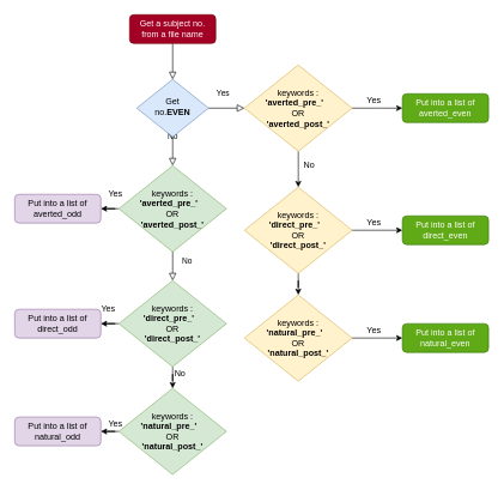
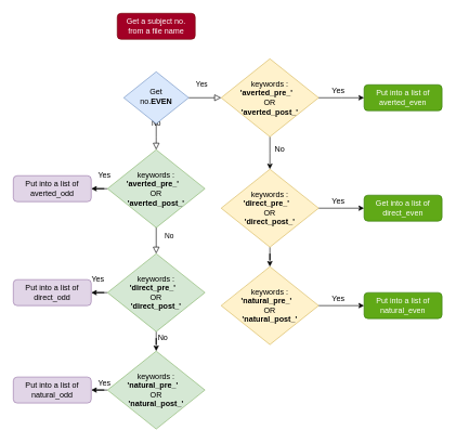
  <mxCell id="0" />
  <mxCell id="1" parent="0" />
- <mxCell id="2" value="" style="rounded=0;html=1;jettySize=auto;orthogonalLoop=1;fontSize=11;endArrow=block;endFill=0;endSize=8;strokeWidth=1;shadow=0;labelBackgroundColor=none;edgeStyle=orthogonalEdgeStyle;" parent="1" source="3" target="6" edge="1"><mxGeometry relative="1" as="geometry" /></mxCell>
  <mxCell id="3" value="Get a subject no. from a file name" style="rounded=1;whiteSpace=wrap;html=1;fontSize=12;glass=0;strokeWidth=1;shadow=0;fillColor=#a20025;strokeColor=#6F0000;fontColor=#ffffff;" parent="1" vertex="1"><mxGeometry x="180" y="20" width="120" height="40" as="geometry" /></mxCell>
  <mxCell id="4" value="No" style="rounded=0;html=1;jettySize=auto;orthogonalLoop=1;fontSize=11;endArrow=block;endFill=0;endSize=8;strokeWidth=1;shadow=0;labelBackgroundColor=none;edgeStyle=orthogonalEdgeStyle;" parent="1" source="6" edge="1"><mxGeometry y="20" relative="1" as="geometry"><mxPoint as="offset" /><mxPoint x="240" y="230" as="targetPoint" /></mxGeometry></mxCell>
  <mxCell id="5" value="Yes" style="edgeStyle=orthogonalEdgeStyle;rounded=0;html=1;jettySize=auto;orthogonalLoop=1;fontSize=11;endArrow=block;endFill=0;endSize=8;strokeWidth=1;shadow=0;labelBackgroundColor=none;" parent="1" source="6" target="9" edge="1"><mxGeometry x="-0.2" y="20" relative="1" as="geometry"><mxPoint as="offset" /><mxPoint x="340" y="150" as="targetPoint" /></mxGeometry></mxCell>
  <mxCell id="6" value="Get&lt;br&gt;no.&lt;b&gt;EVEN&lt;/b&gt;" style="rhombus;whiteSpace=wrap;html=1;shadow=0;fontFamily=Helvetica;fontSize=12;align=center;strokeWidth=1;spacing=6;spacingTop=-4;fillColor=#dae8fc;strokeColor=#6c8ebf;" parent="1" vertex="1"><mxGeometry x="190" y="110" width="100" height="80" as="geometry" /></mxCell>
  <mxCell id="7" value="No" style="rounded=0;html=1;jettySize=auto;orthogonalLoop=1;fontSize=11;endArrow=block;endFill=0;endSize=8;strokeWidth=1;shadow=0;labelBackgroundColor=none;edgeStyle=orthogonalEdgeStyle;" parent="1" edge="1"><mxGeometry x="0.333" y="20" relative="1" as="geometry"><mxPoint as="offset" /><mxPoint x="240" y="310" as="sourcePoint" /><mxPoint x="240" y="390" as="targetPoint" /></mxGeometry></mxCell>
  <mxCell id="8" value="" style="edgeStyle=orthogonalEdgeStyle;rounded=0;orthogonalLoop=1;jettySize=auto;html=1;" edge="1" parent="1" source="9"><mxGeometry relative="1" as="geometry"><mxPoint x="415" y="260" as="targetPoint" /></mxGeometry></mxCell>
  <mxCell id="9" value="&lt;span style=&quot;font-family: &amp;#34;helvetica&amp;#34;&quot;&gt;keywords :&lt;/span&gt;&lt;br style=&quot;font-family: &amp;#34;helvetica&amp;#34;&quot;&gt;&lt;span style=&quot;font-family: &amp;#34;helvetica&amp;#34;&quot;&gt;&lt;b&gt;'averted_pre_'&amp;nbsp; &amp;nbsp;&lt;br&gt;&lt;/b&gt;OR&lt;br&gt;&lt;b&gt;'averted_post_'&lt;/b&gt;&lt;/span&gt;" style="rhombus;whiteSpace=wrap;html=1;fillColor=#fff2cc;strokeColor=#d6b656;" vertex="1" parent="1"><mxGeometry x="340" y="90" width="150" height="120" as="geometry" /></mxCell>
  <mxCell id="10" value="Put into a list of averted_even" style="rounded=1;whiteSpace=wrap;html=1;fontSize=12;glass=0;strokeWidth=1;shadow=0;fillColor=#60a917;strokeColor=#2D7600;fontColor=#ffffff;" vertex="1" parent="1"><mxGeometry x="560" y="130" width="120" height="40" as="geometry" /></mxCell>
  <mxCell id="11" value="" style="edgeStyle=orthogonalEdgeStyle;rounded=0;orthogonalLoop=1;jettySize=auto;html=1;" edge="1" parent="1" source="9"><mxGeometry relative="1" as="geometry"><mxPoint x="560" y="150" as="targetPoint" /></mxGeometry></mxCell>
  <mxCell id="12" value="Yes" style="text;html=1;align=center;verticalAlign=middle;resizable=0;points=[];autosize=1;strokeColor=none;" vertex="1" parent="1"><mxGeometry x="500" y="130" width="40" height="20" as="geometry" /></mxCell>
  <mxCell id="13" style="edgeStyle=orthogonalEdgeStyle;rounded=0;orthogonalLoop=1;jettySize=auto;html=1;exitX=0.5;exitY=1;exitDx=0;exitDy=0;" edge="1" parent="1"><mxGeometry relative="1" as="geometry"><mxPoint x="415" y="420" as="sourcePoint" /><mxPoint x="415" y="420" as="targetPoint" /></mxGeometry></mxCell>
  <mxCell id="14" value="" style="edgeStyle=orthogonalEdgeStyle;rounded=0;orthogonalLoop=1;jettySize=auto;html=1;" edge="1" parent="1" source="16"><mxGeometry relative="1" as="geometry"><mxPoint x="560" y="320" as="targetPoint" /></mxGeometry></mxCell>
  <mxCell id="15" value="" style="edgeStyle=orthogonalEdgeStyle;rounded=0;orthogonalLoop=1;jettySize=auto;html=1;" edge="1" parent="1" source="16" target="21"><mxGeometry relative="1" as="geometry" /></mxCell>
  <mxCell id="16" value="&lt;span style=&quot;font-family: &amp;#34;helvetica&amp;#34;&quot;&gt;keywords :&lt;/span&gt;&lt;br style=&quot;font-family: &amp;#34;helvetica&amp;#34;&quot;&gt;&lt;span style=&quot;font-family: &amp;#34;helvetica&amp;#34;&quot;&gt;&lt;b&gt;'direct_pre_'&amp;nbsp; &amp;nbsp;&lt;br&gt;&lt;/b&gt;OR&lt;br&gt;&lt;b&gt;'direct_post_'&lt;/b&gt;&lt;/span&gt;" style="rhombus;whiteSpace=wrap;html=1;fillColor=#fff2cc;strokeColor=#d6b656;" vertex="1" parent="1"><mxGeometry x="340" y="260" width="150" height="120" as="geometry" /></mxCell>
  <mxCell id="17" value="No" style="text;html=1;align=center;verticalAlign=middle;resizable=0;points=[];autosize=1;strokeColor=none;" vertex="1" parent="1"><mxGeometry x="415" y="220" width="30" height="20" as="geometry" /></mxCell>
- <mxCell id="18" value="Put into a list of direct_even" style="rounded=1;whiteSpace=wrap;html=1;fontSize=12;glass=0;strokeWidth=1;shadow=0;fillColor=#60a917;strokeColor=#2D7600;fontColor=#ffffff;" vertex="1" parent="1"><mxGeometry x="560" y="300" width="120" height="40" as="geometry" /></mxCell>
+ <mxCell id="18" value="Get into a list of direct_even" style="rounded=1;whiteSpace=wrap;html=1;fontSize=12;glass=0;strokeWidth=1;shadow=0;fillColor=#60a917;strokeColor=#2D7600;fontColor=#ffffff;" vertex="1" parent="1"><mxGeometry x="560" y="300" width="120" height="40" as="geometry" /></mxCell>
  <mxCell id="19" value="Yes" style="text;html=1;align=center;verticalAlign=middle;resizable=0;points=[];autosize=1;strokeColor=none;" vertex="1" parent="1"><mxGeometry x="500" y="300" width="40" height="20" as="geometry" /></mxCell>
  <mxCell id="20" value="" style="edgeStyle=orthogonalEdgeStyle;rounded=0;orthogonalLoop=1;jettySize=auto;html=1;" edge="1" parent="1" source="21"><mxGeometry relative="1" as="geometry"><mxPoint x="560" y="470" as="targetPoint" /></mxGeometry></mxCell>
  <mxCell id="21" value="&lt;span style=&quot;font-family: &amp;#34;helvetica&amp;#34;&quot;&gt;keywords :&lt;/span&gt;&lt;br style=&quot;font-family: &amp;#34;helvetica&amp;#34;&quot;&gt;&lt;span style=&quot;font-family: &amp;#34;helvetica&amp;#34;&quot;&gt;&lt;b&gt;'natural_pre_'&amp;nbsp; &amp;nbsp;&lt;br&gt;&lt;/b&gt;OR&lt;br&gt;&lt;b&gt;'natural_post_'&lt;/b&gt;&lt;/span&gt;" style="rhombus;whiteSpace=wrap;html=1;fillColor=#fff2cc;strokeColor=#d6b656;" vertex="1" parent="1"><mxGeometry x="340" y="410" width="150" height="120" as="geometry" /></mxCell>
  <mxCell id="22" value="Put into a list of natural_even" style="rounded=1;whiteSpace=wrap;html=1;fontSize=12;glass=0;strokeWidth=1;shadow=0;fillColor=#60a917;strokeColor=#2D7600;fontColor=#ffffff;" vertex="1" parent="1"><mxGeometry x="560" y="450" width="120" height="40" as="geometry" /></mxCell>
  <mxCell id="23" value="Yes" style="text;html=1;align=center;verticalAlign=middle;resizable=0;points=[];autosize=1;strokeColor=none;" vertex="1" parent="1"><mxGeometry x="500" y="450" width="40" height="20" as="geometry" /></mxCell>
  <mxCell id="24" value="" style="edgeStyle=orthogonalEdgeStyle;rounded=0;orthogonalLoop=1;jettySize=auto;html=1;" edge="1" parent="1" source="25" target="26"><mxGeometry relative="1" as="geometry" /></mxCell>
  <mxCell id="25" value="&lt;span style=&quot;font-family: &amp;#34;helvetica&amp;#34;&quot;&gt;keywords :&lt;/span&gt;&lt;br style=&quot;font-family: &amp;#34;helvetica&amp;#34;&quot;&gt;&lt;span style=&quot;font-family: &amp;#34;helvetica&amp;#34;&quot;&gt;&lt;b&gt;'averted_pre_'&amp;nbsp; &amp;nbsp;&lt;br&gt;&lt;/b&gt;OR&lt;br&gt;&lt;b&gt;'averted_post_'&lt;/b&gt;&lt;/span&gt;" style="rhombus;whiteSpace=wrap;html=1;fillColor=#d5e8d4;strokeColor=#82b366;" vertex="1" parent="1"><mxGeometry x="165" y="230" width="150" height="120" as="geometry" /></mxCell>
  <mxCell id="26" value="Put into a list of averted_odd" style="rounded=1;whiteSpace=wrap;html=1;fontSize=12;glass=0;strokeWidth=1;shadow=0;fillColor=#e1d5e7;strokeColor=#9673a6;" vertex="1" parent="1"><mxGeometry y="270" width="120" height="40" as="geometry" x="20" /></mxCell>
  <mxCell id="27" value="Yes" style="text;html=1;align=center;verticalAlign=middle;resizable=0;points=[];autosize=1;strokeColor=none;" vertex="1" parent="1"><mxGeometry x="140" y="260" width="40" height="20" as="geometry" /></mxCell>
  <mxCell id="28" value="" style="edgeStyle=orthogonalEdgeStyle;rounded=0;orthogonalLoop=1;jettySize=auto;html=1;" edge="1" parent="1" source="30" target="31"><mxGeometry relative="1" as="geometry" /></mxCell>
  <mxCell id="29" value="" style="edgeStyle=orthogonalEdgeStyle;rounded=0;orthogonalLoop=1;jettySize=auto;html=1;" edge="1" parent="1" source="30" target="34"><mxGeometry relative="1" as="geometry" /></mxCell>
  <mxCell id="30" value="&lt;span style=&quot;font-family: &amp;#34;helvetica&amp;#34;&quot;&gt;keywords :&lt;/span&gt;&lt;br style=&quot;font-family: &amp;#34;helvetica&amp;#34;&quot;&gt;&lt;span style=&quot;font-family: &amp;#34;helvetica&amp;#34;&quot;&gt;&lt;b&gt;'direct_pre_'&amp;nbsp; &amp;nbsp;&lt;br&gt;&lt;/b&gt;OR&lt;br&gt;&lt;b&gt;'direct_post_'&lt;/b&gt;&lt;/span&gt;" style="rhombus;whiteSpace=wrap;html=1;fillColor=#d5e8d4;strokeColor=#82b366;" vertex="1" parent="1"><mxGeometry x="165" y="390" width="150" height="120" as="geometry" /></mxCell>
  <mxCell id="31" value="Put into a list of direct_odd" style="rounded=1;whiteSpace=wrap;html=1;fontSize=12;glass=0;strokeWidth=1;shadow=0;fillColor=#e1d5e7;strokeColor=#9673a6;" vertex="1" parent="1"><mxGeometry y="430" width="120" height="40" as="geometry" x="20" /></mxCell>
  <mxCell id="32" value="Yes" style="text;html=1;align=center;verticalAlign=middle;resizable=0;points=[];autosize=1;strokeColor=none;" vertex="1" parent="1"><mxGeometry x="130" y="420" width="40" height="20" as="geometry" /></mxCell>
  <mxCell id="33" value="" style="edgeStyle=orthogonalEdgeStyle;rounded=0;orthogonalLoop=1;jettySize=auto;html=1;" edge="1" parent="1" source="34" target="35"><mxGeometry relative="1" as="geometry" /></mxCell>
  <mxCell id="34" value="&lt;span style=&quot;font-family: &amp;#34;helvetica&amp;#34;&quot;&gt;keywords :&lt;/span&gt;&lt;br style=&quot;font-family: &amp;#34;helvetica&amp;#34;&quot;&gt;&lt;span style=&quot;font-family: &amp;#34;helvetica&amp;#34;&quot;&gt;&lt;b&gt;'natural_pre_'&amp;nbsp; &amp;nbsp;&lt;br&gt;&lt;/b&gt;OR&lt;br&gt;&lt;b&gt;'natural_post_'&lt;/b&gt;&lt;/span&gt;" style="rhombus;whiteSpace=wrap;html=1;fillColor=#d5e8d4;strokeColor=#82b366;" vertex="1" parent="1"><mxGeometry x="165" y="540" width="150" height="120" as="geometry" /></mxCell>
  <mxCell id="35" value="Put into a list of natural_odd" style="rounded=1;whiteSpace=wrap;html=1;fontSize=12;glass=0;strokeWidth=1;shadow=0;fillColor=#e1d5e7;strokeColor=#9673a6;" vertex="1" parent="1"><mxGeometry y="580" width="120" height="40" as="geometry" x="20" /></mxCell>
  <mxCell id="36" value="Yes" style="text;html=1;align=center;verticalAlign=middle;resizable=0;points=[];autosize=1;strokeColor=none;" vertex="1" parent="1"><mxGeometry x="140" y="580" width="40" height="20" as="geometry" /></mxCell>
  <mxCell id="37" value="No" style="text;html=1;align=center;verticalAlign=middle;resizable=0;points=[];autosize=1;strokeColor=none;" vertex="1" parent="1"><mxGeometry x="235" y="510" width="30" height="20" as="geometry" /></mxCell>
